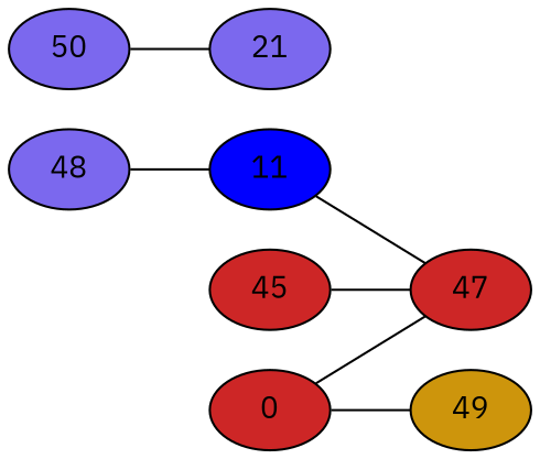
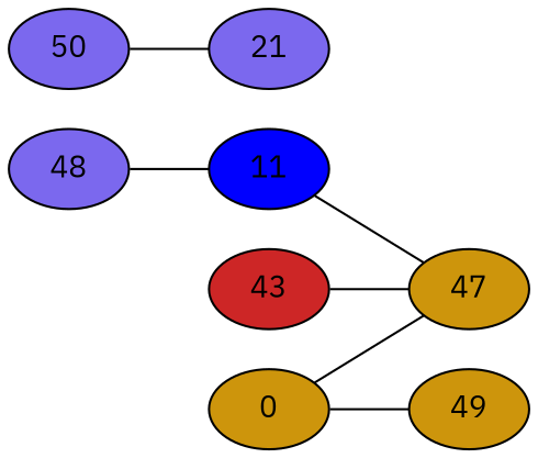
  strict graph {
    fontname="IBM Plex Sans"
    rankdir=LR
    node [fillcolor=mediumslateblue fontname="IBM Plex Sans" style=filled]
    edge [fontname="IBM Plex Sans"]
    n1 [label=48]
    n2 [fillcolor=blue1 label=11]
-   n3 [fillcolor=firebrick3 label=47]
-   n4 [fillcolor=firebrick3 label=0]
+   n3 [fillcolor=darkgoldenrod3 label=47]
+   n4 [fillcolor=darkgoldenrod3 label=0]
    n5 [fillcolor=darkgoldenrod3 label=49]
    n6 [label=50]
    n7 [label=21]
-   n8 [fillcolor=firebrick3 label=45]
+   n8 [fillcolor=firebrick3 label=43]
    n1 -- n2
    n2 -- n3
    n4 -- n3
    n4 -- n5
    n6 -- n7
    n8 -- n3
  }
